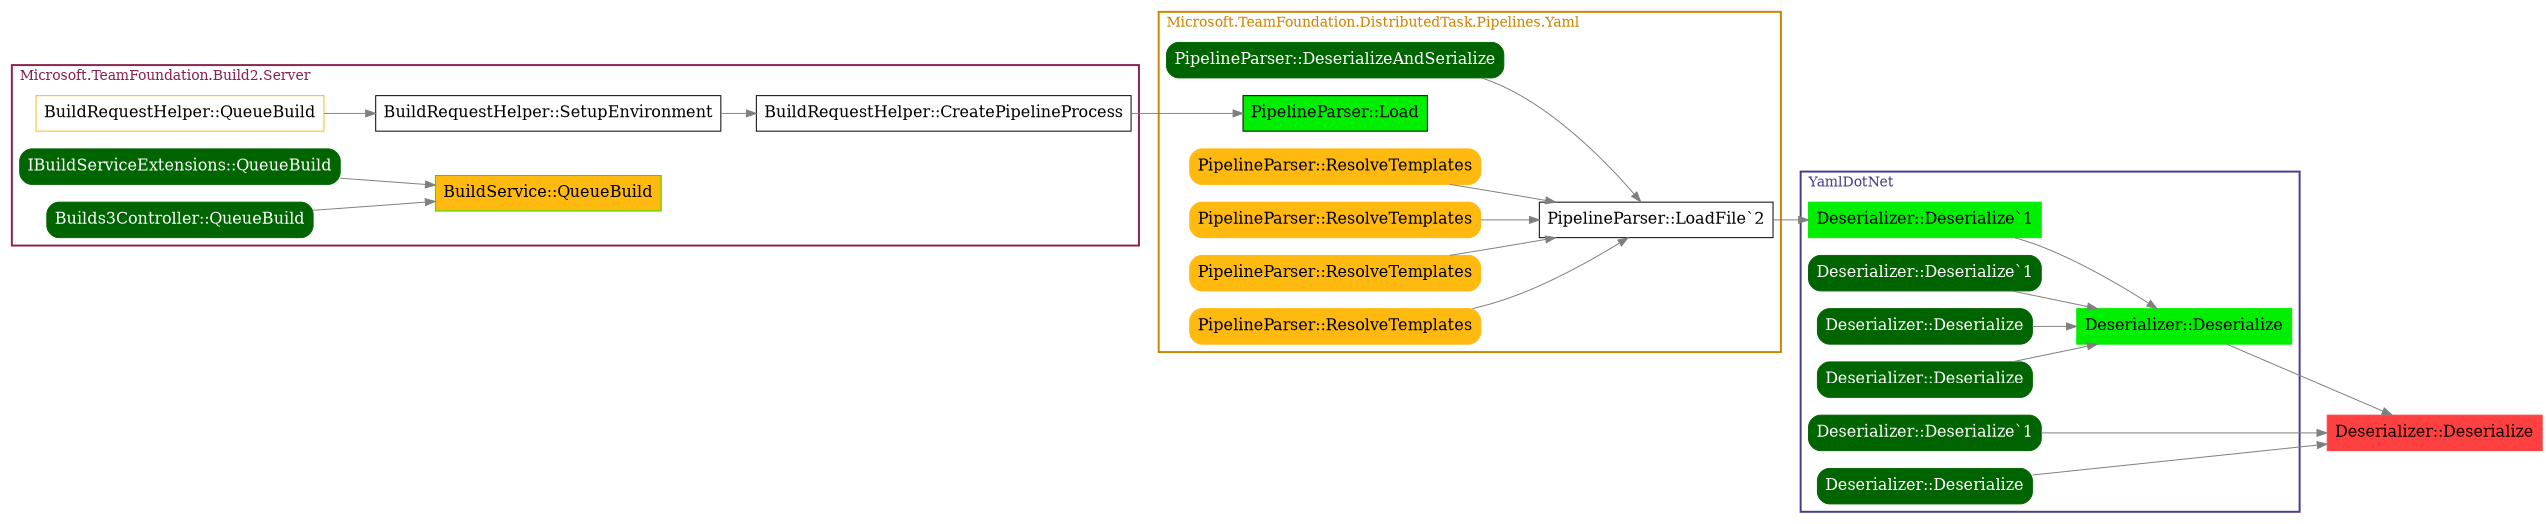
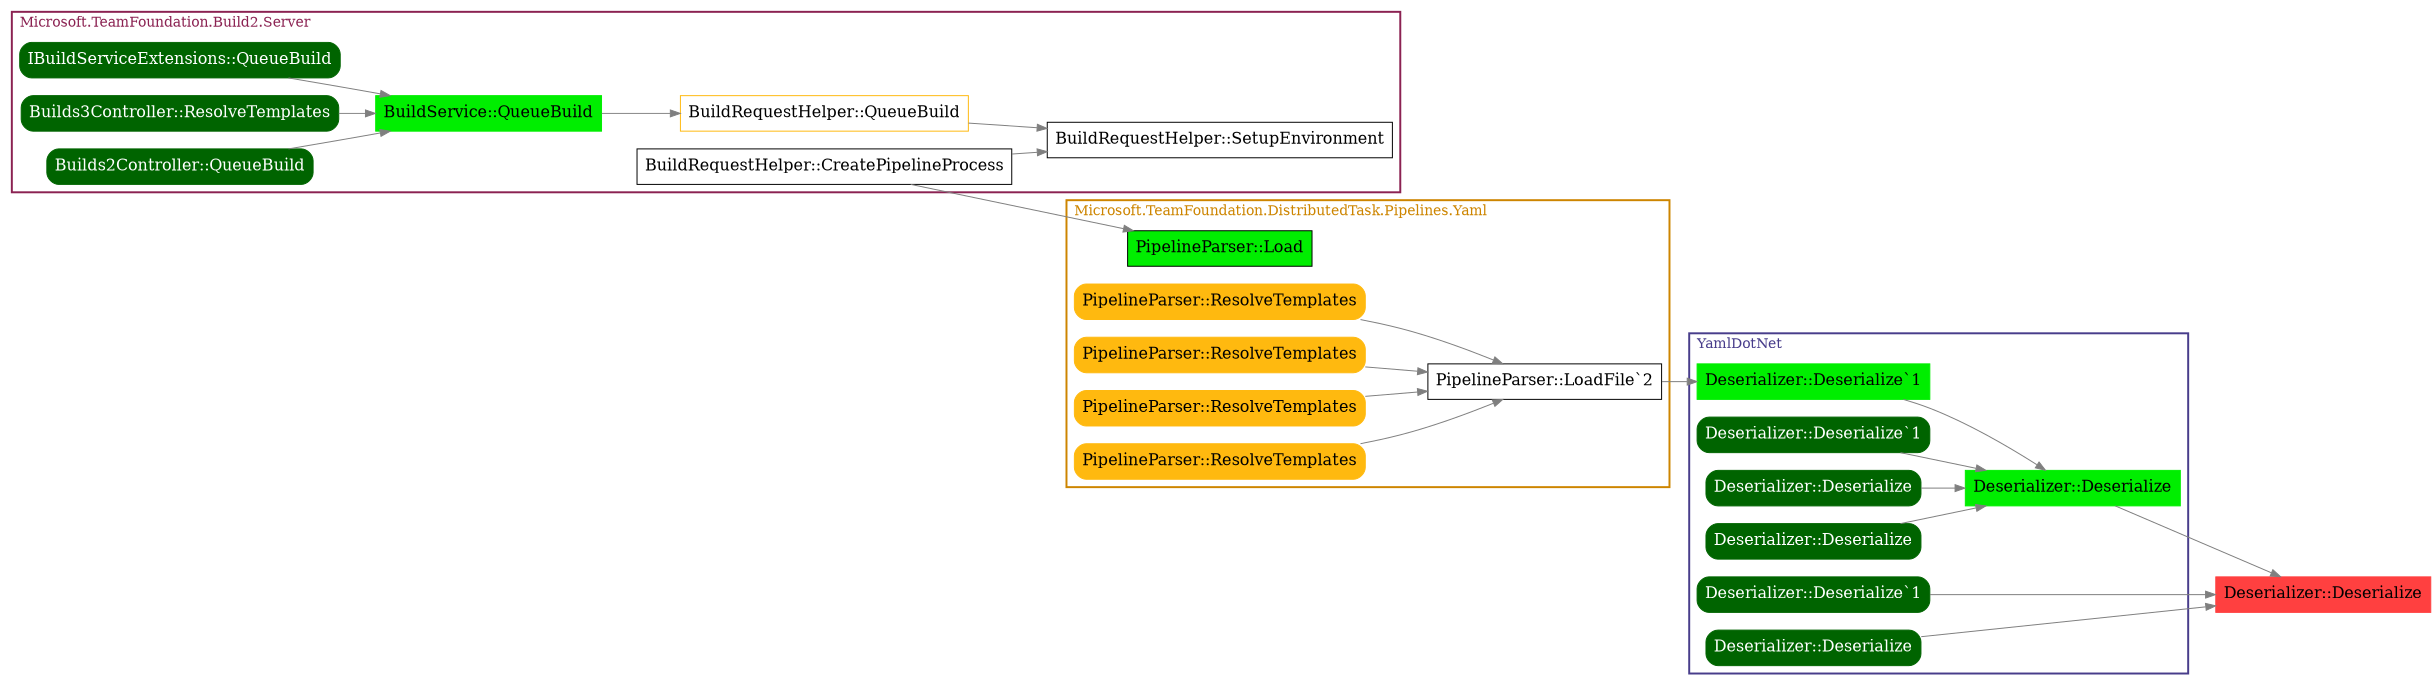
  digraph {
    rankdir=LR
    node [color=darkgreen fillcolor=darkgreen fontsize=16 shape=box style="filled, rounded"]
    edge [color=gray50]
    n1 [color=green2 fillcolor=green2 label="Deserializer::Deserialize" style=filled]
    n2 [fontcolor=white label="Deserializer::Deserialize`1"]
    n3 [fontcolor=white label="Deserializer::Deserialize"]
    n4 [color=green2 fillcolor=green2 label="Deserializer::Deserialize`1" style=filled]
    n5 [fontcolor=white label="Deserializer::Deserialize`1"]
    n6 [fontcolor=white label="Deserializer::Deserialize"]
    n7 [fontcolor=white label="Deserializer::Deserialize"]
    n8 [label="PipelineParser::LoadFile`2" color="" fillcolor="" style=""]
-   n9 [fontcolor=white label="PipelineParser::DeserializeAndSerialize"]
    n10 [color=black fillcolor=green2 label="PipelineParser::Load" style=filled]
    n11 [color=darkgoldenrod1 fillcolor=darkgoldenrod1 label="PipelineParser::ResolveTemplates"]
    n12 [color=darkgoldenrod1 fillcolor=darkgoldenrod1 label="PipelineParser::ResolveTemplates"]
    n13 [color=darkgoldenrod1 fillcolor=darkgoldenrod1 label="PipelineParser::ResolveTemplates"]
    n14 [color=darkgoldenrod1 fillcolor=darkgoldenrod1 label="PipelineParser::ResolveTemplates"]
    n15 [label="BuildRequestHelper::CreatePipelineProcess" color="" fillcolor="" style=""]
    n16 [label="BuildRequestHelper::SetupEnvironment" color="" fillcolor="" style=""]
    n17 [color=darkgoldenrod1 label="BuildRequestHelper::QueueBuild" fillcolor="" style=""]
-   n18 [color=green2 fillcolor=darkgoldenrod1 label="BuildService::QueueBuild" style=filled]
+   n18 [color=green2 fillcolor=green2 label="BuildService::QueueBuild" style=filled]
    n19 [fontcolor=white label="IBuildServiceExtensions::QueueBuild"]
-   n20 [fontcolor=white label="Builds3Controller::QueueBuild"]
+   n20 [fontcolor=white label="Builds3Controller::ResolveTemplates"]
+   n21 [fontcolor=white label="Builds2Controller::QueueBuild"]
    n22 [color=brown1 fillcolor=brown1 label="Deserializer::Deserialize" style=filled]
    subgraph cluster_1 {
      color=darkslateblue
      fontcolor=darkslateblue
      label=YamlDotNet
      labeljust=l
      penwidth=2
      n1
      n2
      n3
      n4
      n5
      n6
      n7
    }
    subgraph cluster_2 {
      color=orange3
      fontcolor=orange3
      label="Microsoft.TeamFoundation.DistributedTask.Pipelines.Yaml"
      labeljust=l
      penwidth=2
      n8
-     n9
      n10
      n11
      n12
      n13
      n14
    }
    subgraph cluster_3 {
      color=violetred4
      fontcolor=violetred4
      label="Microsoft.TeamFoundation.Build2.Server"
      labeljust=l
      penwidth=2
      n15
      n16
      n17
      n18
      n19
      n20
+     n21
    }
    n1 -> n22
    n2 -> n22
    n3 -> n22
    n4 -> n1
    n5 -> n1
    n6 -> n1
    n7 -> n1
    n8 -> n4
-   n9 -> n8
    n11 -> n8
    n12 -> n8
    n13 -> n8
    n14 -> n8
    n15 -> n10
-   n16 -> n15
+   n15 -> n16
    n17 -> n16
+   n18 -> n17
    n19 -> n18
    n20 -> n18
+   n21 -> n18
  }
